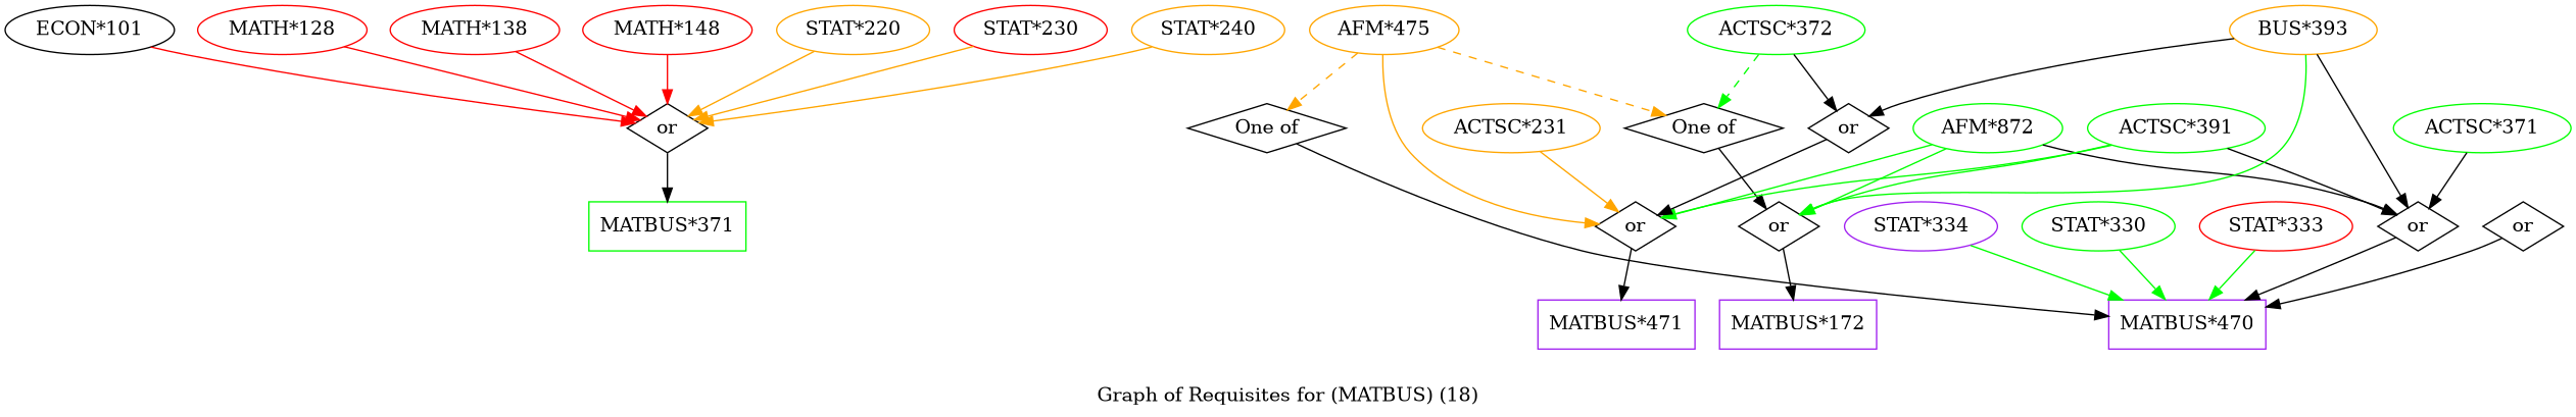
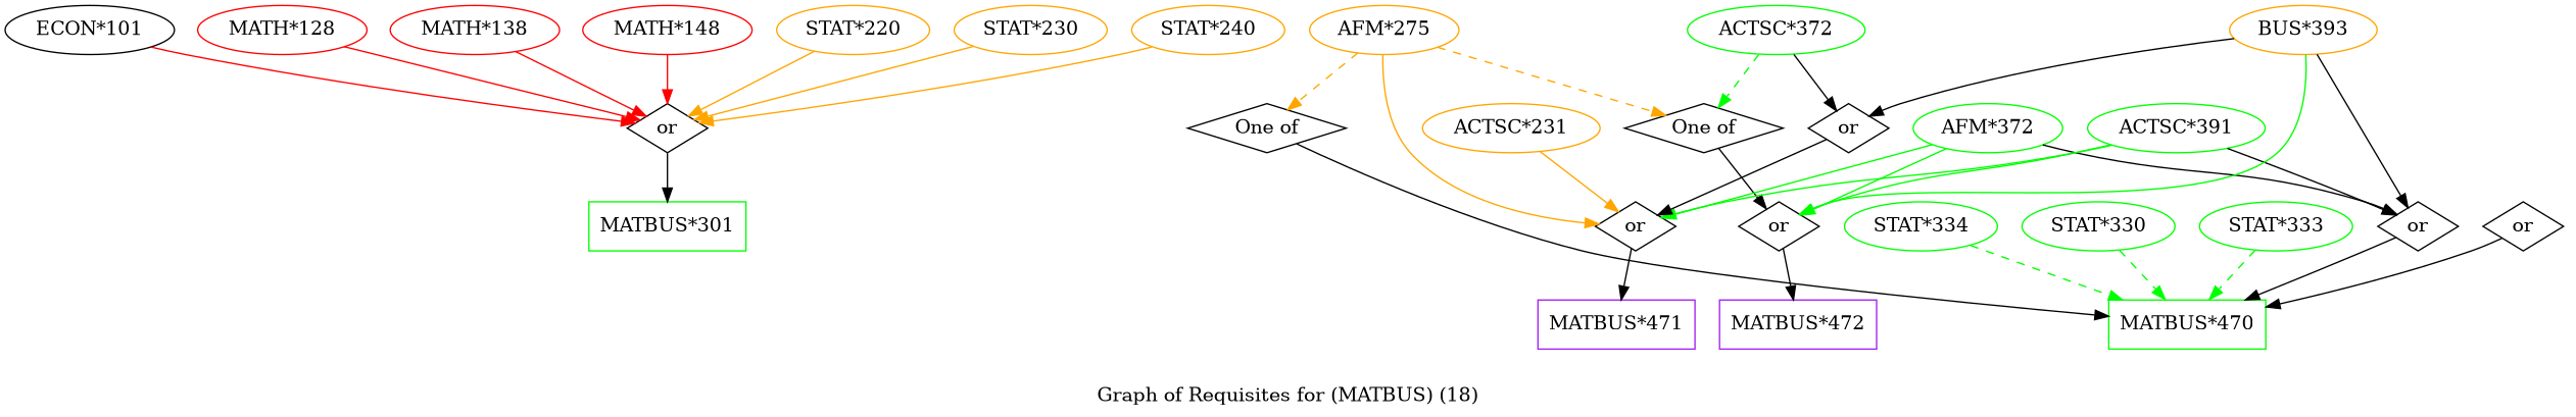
  strict digraph {
    label="Graph of Requisites for (MATBUS) (18)"
-   "MATBUS*371" [color=green height=0.5 shape=box width=1.5972]
+   "MATBUS*371" [color=green height=0.5 shape=box width=1.5972 label="MATBUS*301"]
    n2 [height=0.5 label=or shape=diamond width=0.81703]
    "ECON*101" [color=black height=0.5 width=1.7151]
    "MATH*128" [color=red height=0.5 width=1.7151]
    "MATH*138" [color=red height=0.5 width=1.7151]
    "MATH*148" [color=red height=0.5 width=1.7151]
    "STAT*220" [color=orange height=0.5 width=1.5526]
-   "STAT*230" [color=red height=0.5 width=1.5526]
+   "STAT*230" [color=orange height=0.5 width=1.5526]
    "STAT*240" [color=orange height=0.5 width=1.5526]
-   "MATBUS*470" [color=purple height=0.5 shape=box width=1.5972]
+   "MATBUS*470" [color=green height=0.5 shape=box width=1.5972]
    n11 [height=0.5 label=or shape=diamond width=0.81703]
    n12 [height=0.5 label=or shape=diamond width=0.81703]
    n13 [height=0.5 label="One of" shape=diamond width=1.6085]
-   "AFM*275" [color=orange height=0.5 width=1.5165 label="AFM*475"]
+   "AFM*275" [color=orange height=0.5 width=1.5165]
    n15 [height=0.5 label=or shape=diamond width=0.81703]
    n16 [height=0.5 label="One of" shape=diamond width=1.6085]
    "MATBUS*471" [color=purple height=0.5 shape=box width=1.5972]
    n18 [height=0.5 label=or shape=diamond width=0.81703]
-   "MATBUS*472" [color=purple height=0.5 shape=box width=1.5972 label="MATBUS*172"]
-   "AFM*372" [color=green height=0.5 width=1.5165 label="AFM*872"]
+   "MATBUS*472" [color=purple height=0.5 shape=box width=1.5972]
+   "AFM*372" [color=green height=0.5 width=1.5165]
    "ACTSC*391" [color=green height=0.5 width=1.8054]
-   "ACTSC*371" [color=green height=0.5 width=1.8054]
    "BUS*393" [color=orange height=0.5 width=1.4985]
    n24 [height=0.5 label=or shape=diamond width=0.81703]
-   "STAT*334" [color=purple height=0.5 width=1.5526]
+   "STAT*334" [color=green height=0.5 width=1.5526]
    "STAT*330" [color=green height=0.5 width=1.5526]
-   "STAT*333" [color=red height=0.5 width=1.5526]
+   "STAT*333" [color=green height=0.5 width=1.5526]
    "ACTSC*231" [color=orange height=0.5 width=1.8054]
    "ACTSC*372" [color=green height=0.5 width=1.8054]
    n2 -> "MATBUS*371"
    "ECON*101" -> n2 [color=red]
    "MATH*128" -> n2 [color=red]
    "MATH*138" -> n2 [color=red]
    "MATH*148" -> n2 [color=red]
    "STAT*220" -> n2 [color=orange]
    "STAT*230" -> n2 [color=orange]
    "STAT*240" -> n2 [color=orange]
    n11 -> "MATBUS*470"
    n12 -> "MATBUS*470"
    n13 -> "MATBUS*470"
    "AFM*275" -> n13 [color=orange style=dashed]
    "AFM*275" -> n15 [color=orange]
    "AFM*275" -> n16 [color=orange style=dashed]
    n15 -> "MATBUS*471"
    n16 -> n18
    n18 -> "MATBUS*472"
    "AFM*372" -> n11
    "AFM*372" -> n15 [color=green]
    "AFM*372" -> n18 [color=green]
    "ACTSC*391" -> n11
    "ACTSC*391" -> n15 [color=green]
    "ACTSC*391" -> n18 [color=green]
-   "ACTSC*371" -> n11
    "BUS*393" -> n11
    "BUS*393" -> n18 [color=green]
    "BUS*393" -> n24
    n24 -> n15
-   "STAT*334" -> "MATBUS*470" [color=green]
-   "STAT*330" -> "MATBUS*470" [color=green]
-   "STAT*333" -> "MATBUS*470" [color=green]
+   "STAT*334" -> "MATBUS*470" [color=green style=dashed]
+   "STAT*330" -> "MATBUS*470" [color=green style=dashed]
+   "STAT*333" -> "MATBUS*470" [color=green style=dashed]
    "ACTSC*231" -> n15 [color=orange]
    "ACTSC*372" -> n16 [color=green style=dashed]
    "ACTSC*372" -> n24
  }
